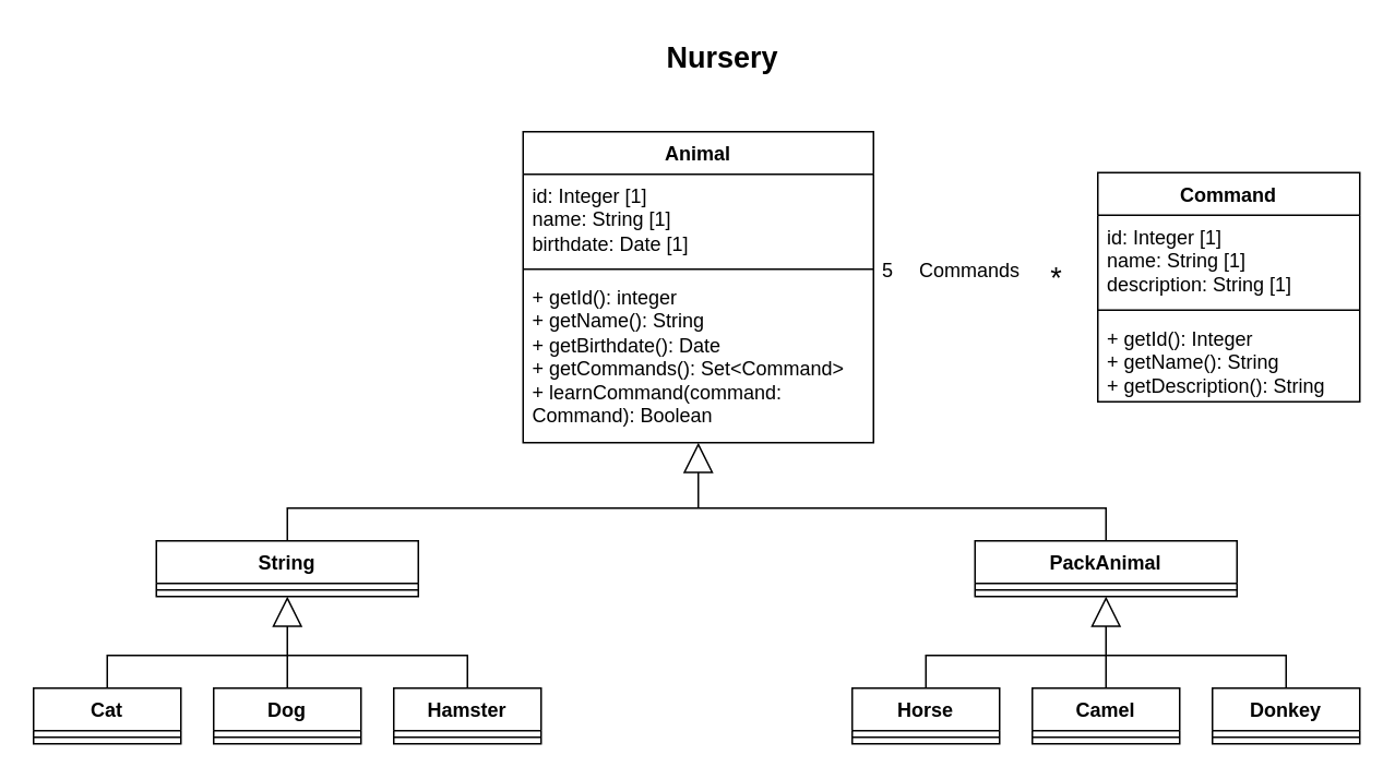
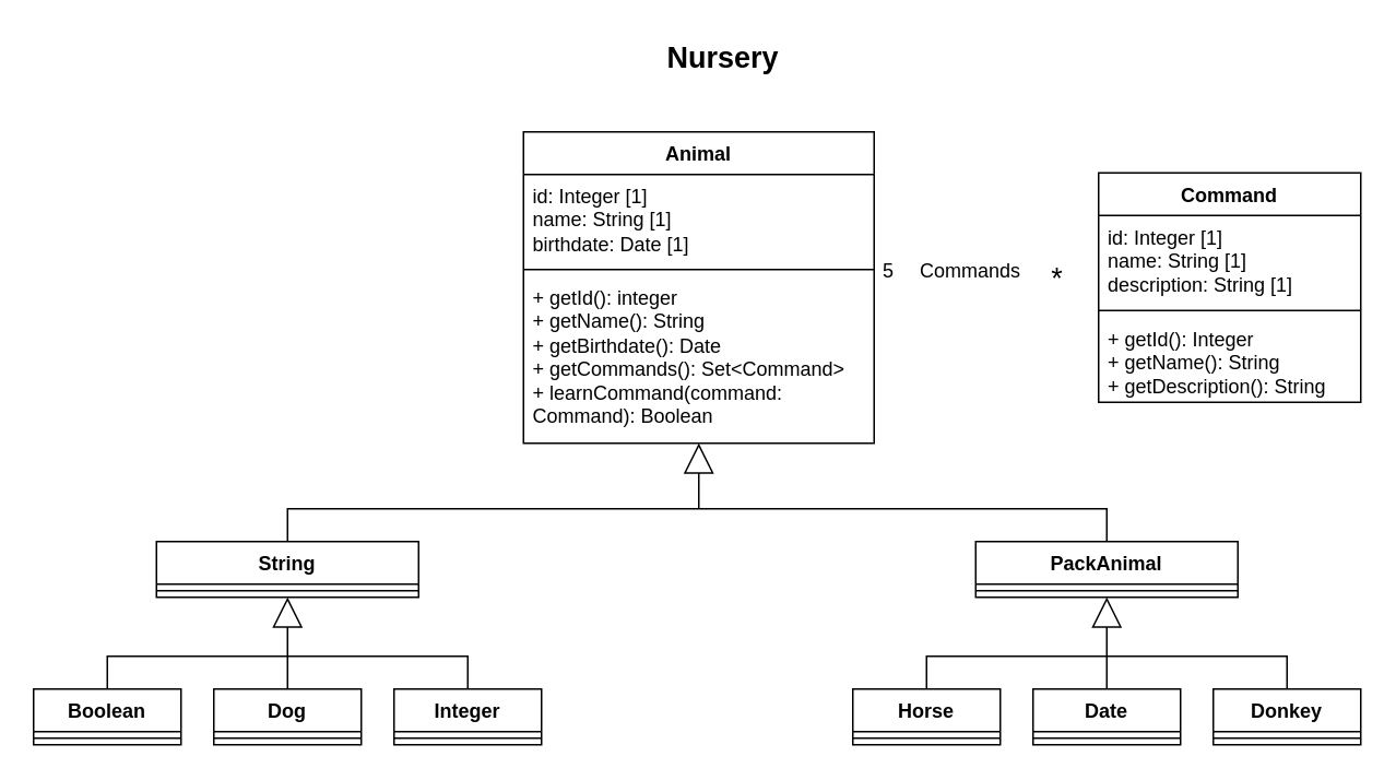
  <mxCell id="0" />
  <mxCell id="1" parent="0" />
  <mxCell id="2" value="Animal" style="swimlane;fontStyle=1;align=center;verticalAlign=top;childLayout=stackLayout;horizontal=1;startSize=26;horizontalStack=0;resizeParent=1;resizeParentMax=0;resizeLast=0;collapsible=1;marginBottom=0;whiteSpace=wrap;html=1;" parent="1" vertex="1"><mxGeometry x="319" y="80" width="214" height="190" as="geometry" /></mxCell>
  <mxCell id="3" value="&lt;div&gt;id: Integer [1]&lt;/div&gt;name: String [1]&lt;div&gt;birthdate: Date [1]&lt;/div&gt;" style="text;strokeColor=none;fillColor=none;align=left;verticalAlign=top;spacingLeft=4;spacingRight=4;overflow=hidden;rotatable=0;points=[[0,0.5],[1,0.5]];portConstraint=eastwest;whiteSpace=wrap;html=1;" parent="2" vertex="1"><mxGeometry y="26" width="214" height="54" as="geometry" /></mxCell>
  <mxCell id="4" value="" style="line;strokeWidth=1;fillColor=none;align=left;verticalAlign=middle;spacingTop=-1;spacingLeft=3;spacingRight=3;rotatable=0;labelPosition=right;points=[];portConstraint=eastwest;strokeColor=inherit;" parent="2" vertex="1"><mxGeometry y="80" width="214" height="8" as="geometry" /></mxCell>
  <mxCell id="5" value="&lt;div&gt;+ getId(): integer&lt;/div&gt;&lt;div&gt;+ getName(): String&lt;/div&gt;&lt;div&gt;+ getBirthdate(): Date&lt;/div&gt;+ getCommands(): Set&amp;lt;Command&amp;gt;&lt;div&gt;+ learnCommand(command: Command): Boolean&lt;/div&gt;" style="text;strokeColor=none;fillColor=none;align=left;verticalAlign=top;spacingLeft=4;spacingRight=4;overflow=hidden;rotatable=0;points=[[0,0.5],[1,0.5]];portConstraint=eastwest;whiteSpace=wrap;html=1;" parent="2" vertex="1"><mxGeometry y="88" width="214" height="102" as="geometry" /></mxCell>
  <mxCell id="6" value="Nursery" style="text;html=1;align=center;verticalAlign=middle;whiteSpace=wrap;rounded=0;fontSize=18;fontStyle=1" parent="1" vertex="1"><mxGeometry x="411" y="20" width="60" height="30" as="geometry" /></mxCell>
  <mxCell id="7" value="Command" style="swimlane;fontStyle=1;align=center;verticalAlign=top;childLayout=stackLayout;horizontal=1;startSize=26;horizontalStack=0;resizeParent=1;resizeParentMax=0;resizeLast=0;collapsible=1;marginBottom=0;whiteSpace=wrap;html=1;" parent="1" vertex="1"><mxGeometry x="670" y="105" width="160" height="140" as="geometry" /></mxCell>
  <mxCell id="8" value="id: Integer [1]&lt;div&gt;name: String [1]&lt;/div&gt;&lt;div&gt;description: String [1]&lt;/div&gt;" style="text;strokeColor=none;fillColor=none;align=left;verticalAlign=top;spacingLeft=4;spacingRight=4;overflow=hidden;rotatable=0;points=[[0,0.5],[1,0.5]];portConstraint=eastwest;whiteSpace=wrap;html=1;" parent="7" vertex="1"><mxGeometry y="26" width="160" height="54" as="geometry" /></mxCell>
  <mxCell id="9" value="" style="line;strokeWidth=1;fillColor=none;align=left;verticalAlign=middle;spacingTop=-1;spacingLeft=3;spacingRight=3;rotatable=0;labelPosition=right;points=[];portConstraint=eastwest;strokeColor=inherit;" parent="7" vertex="1"><mxGeometry y="80" width="160" height="8" as="geometry" /></mxCell>
  <mxCell id="10" value="&lt;div&gt;+ getId(): Integer&lt;/div&gt;+ getName(): String&lt;div&gt;+ getDescription(): String&lt;/div&gt;" style="text;strokeColor=none;fillColor=none;align=left;verticalAlign=top;spacingLeft=4;spacingRight=4;overflow=hidden;rotatable=0;points=[[0,0.5],[1,0.5]];portConstraint=eastwest;whiteSpace=wrap;html=1;" parent="7" vertex="1"><mxGeometry y="88" width="160" height="52" as="geometry" /></mxCell>
  <mxCell id="11" value="String" style="swimlane;fontStyle=1;align=center;verticalAlign=top;childLayout=stackLayout;horizontal=1;startSize=26;horizontalStack=0;resizeParent=1;resizeParentMax=0;resizeLast=0;collapsible=1;marginBottom=0;whiteSpace=wrap;html=1;" parent="1" vertex="1"><mxGeometry x="95" y="330" width="160" height="34" as="geometry" /></mxCell>
  <mxCell id="12" value="" style="line;strokeWidth=1;fillColor=none;align=left;verticalAlign=middle;spacingTop=-1;spacingLeft=3;spacingRight=3;rotatable=0;labelPosition=right;points=[];portConstraint=eastwest;strokeColor=inherit;" parent="11" vertex="1"><mxGeometry y="26" width="160" height="8" as="geometry" /></mxCell>
- <mxCell id="13" value="Cat" style="swimlane;fontStyle=1;align=center;verticalAlign=top;childLayout=stackLayout;horizontal=1;startSize=26;horizontalStack=0;resizeParent=1;resizeParentMax=0;resizeLast=0;collapsible=1;marginBottom=0;whiteSpace=wrap;html=1;" parent="1" vertex="1"><mxGeometry x="20" y="420" width="90" height="34" as="geometry"><mxRectangle x="10" y="410" width="60" height="30" as="alternateBounds" /></mxGeometry></mxCell>
+ <mxCell id="13" value="Boolean" style="swimlane;fontStyle=1;align=center;verticalAlign=top;childLayout=stackLayout;horizontal=1;startSize=26;horizontalStack=0;resizeParent=1;resizeParentMax=0;resizeLast=0;collapsible=1;marginBottom=0;whiteSpace=wrap;html=1;" parent="1" vertex="1"><mxGeometry x="20" y="420" width="90" height="34" as="geometry"><mxRectangle x="10" y="410" width="60" height="30" as="alternateBounds" /></mxGeometry></mxCell>
  <mxCell id="14" value="" style="line;strokeWidth=1;fillColor=none;align=left;verticalAlign=middle;spacingTop=-1;spacingLeft=3;spacingRight=3;rotatable=0;labelPosition=right;points=[];portConstraint=eastwest;strokeColor=inherit;" parent="13" vertex="1"><mxGeometry y="26" width="90" height="8" as="geometry" /></mxCell>
  <mxCell id="15" value="Dog" style="swimlane;fontStyle=1;align=center;verticalAlign=top;childLayout=stackLayout;horizontal=1;startSize=26;horizontalStack=0;resizeParent=1;resizeParentMax=0;resizeLast=0;collapsible=1;marginBottom=0;whiteSpace=wrap;html=1;" parent="1" vertex="1"><mxGeometry x="130" y="420" width="90" height="34" as="geometry"><mxRectangle x="10" y="410" width="60" height="30" as="alternateBounds" /></mxGeometry></mxCell>
  <mxCell id="16" value="" style="line;strokeWidth=1;fillColor=none;align=left;verticalAlign=middle;spacingTop=-1;spacingLeft=3;spacingRight=3;rotatable=0;labelPosition=right;points=[];portConstraint=eastwest;strokeColor=inherit;" parent="15" vertex="1"><mxGeometry y="26" width="90" height="8" as="geometry" /></mxCell>
- <mxCell id="17" value="Hamster" style="swimlane;fontStyle=1;align=center;verticalAlign=top;childLayout=stackLayout;horizontal=1;startSize=26;horizontalStack=0;resizeParent=1;resizeParentMax=0;resizeLast=0;collapsible=1;marginBottom=0;whiteSpace=wrap;html=1;" parent="1" vertex="1"><mxGeometry x="240" y="420" width="90" height="34" as="geometry"><mxRectangle x="10" y="410" width="60" height="30" as="alternateBounds" /></mxGeometry></mxCell>
+ <mxCell id="17" value="Integer" style="swimlane;fontStyle=1;align=center;verticalAlign=top;childLayout=stackLayout;horizontal=1;startSize=26;horizontalStack=0;resizeParent=1;resizeParentMax=0;resizeLast=0;collapsible=1;marginBottom=0;whiteSpace=wrap;html=1;" parent="1" vertex="1"><mxGeometry x="240" y="420" width="90" height="34" as="geometry"><mxRectangle x="10" y="410" width="60" height="30" as="alternateBounds" /></mxGeometry></mxCell>
  <mxCell id="18" value="" style="line;strokeWidth=1;fillColor=none;align=left;verticalAlign=middle;spacingTop=-1;spacingLeft=3;spacingRight=3;rotatable=0;labelPosition=right;points=[];portConstraint=eastwest;strokeColor=inherit;" parent="17" vertex="1"><mxGeometry y="26" width="90" height="8" as="geometry" /></mxCell>
  <mxCell id="19" value="PackAnimal" style="swimlane;fontStyle=1;align=center;verticalAlign=top;childLayout=stackLayout;horizontal=1;startSize=26;horizontalStack=0;resizeParent=1;resizeParentMax=0;resizeLast=0;collapsible=1;marginBottom=0;whiteSpace=wrap;html=1;" parent="1" vertex="1"><mxGeometry x="595" y="330" width="160" height="34" as="geometry" /></mxCell>
  <mxCell id="20" value="" style="line;strokeWidth=1;fillColor=none;align=left;verticalAlign=middle;spacingTop=-1;spacingLeft=3;spacingRight=3;rotatable=0;labelPosition=right;points=[];portConstraint=eastwest;strokeColor=inherit;" parent="19" vertex="1"><mxGeometry y="26" width="160" height="8" as="geometry" /></mxCell>
  <mxCell id="21" value="Horse" style="swimlane;fontStyle=1;align=center;verticalAlign=top;childLayout=stackLayout;horizontal=1;startSize=26;horizontalStack=0;resizeParent=1;resizeParentMax=0;resizeLast=0;collapsible=1;marginBottom=0;whiteSpace=wrap;html=1;" parent="1" vertex="1"><mxGeometry x="520" y="420" width="90" height="34" as="geometry"><mxRectangle x="10" y="410" width="60" height="30" as="alternateBounds" /></mxGeometry></mxCell>
  <mxCell id="22" value="" style="line;strokeWidth=1;fillColor=none;align=left;verticalAlign=middle;spacingTop=-1;spacingLeft=3;spacingRight=3;rotatable=0;labelPosition=right;points=[];portConstraint=eastwest;strokeColor=inherit;" parent="21" vertex="1"><mxGeometry y="26" width="90" height="8" as="geometry" /></mxCell>
- <mxCell id="23" value="Camel" style="swimlane;fontStyle=1;align=center;verticalAlign=top;childLayout=stackLayout;horizontal=1;startSize=26;horizontalStack=0;resizeParent=1;resizeParentMax=0;resizeLast=0;collapsible=1;marginBottom=0;whiteSpace=wrap;html=1;" parent="1" vertex="1"><mxGeometry x="630" y="420" width="90" height="34" as="geometry"><mxRectangle x="10" y="410" width="60" height="30" as="alternateBounds" /></mxGeometry></mxCell>
+ <mxCell id="23" value="Date" style="swimlane;fontStyle=1;align=center;verticalAlign=top;childLayout=stackLayout;horizontal=1;startSize=26;horizontalStack=0;resizeParent=1;resizeParentMax=0;resizeLast=0;collapsible=1;marginBottom=0;whiteSpace=wrap;html=1;" parent="1" vertex="1"><mxGeometry x="630" y="420" width="90" height="34" as="geometry"><mxRectangle x="10" y="410" width="60" height="30" as="alternateBounds" /></mxGeometry></mxCell>
  <mxCell id="24" value="" style="line;strokeWidth=1;fillColor=none;align=left;verticalAlign=middle;spacingTop=-1;spacingLeft=3;spacingRight=3;rotatable=0;labelPosition=right;points=[];portConstraint=eastwest;strokeColor=inherit;" parent="23" vertex="1"><mxGeometry y="26" width="90" height="8" as="geometry" /></mxCell>
  <mxCell id="25" value="Donkey" style="swimlane;fontStyle=1;align=center;verticalAlign=top;childLayout=stackLayout;horizontal=1;startSize=26;horizontalStack=0;resizeParent=1;resizeParentMax=0;resizeLast=0;collapsible=1;marginBottom=0;whiteSpace=wrap;html=1;" parent="1" vertex="1"><mxGeometry x="740" y="420" width="90" height="34" as="geometry"><mxRectangle x="10" y="410" width="60" height="30" as="alternateBounds" /></mxGeometry></mxCell>
  <mxCell id="26" value="" style="line;strokeWidth=1;fillColor=none;align=left;verticalAlign=middle;spacingTop=-1;spacingLeft=3;spacingRight=3;rotatable=0;labelPosition=right;points=[];portConstraint=eastwest;strokeColor=inherit;" parent="25" vertex="1"><mxGeometry y="26" width="90" height="8" as="geometry" /></mxCell>
  <mxCell id="27" value="" style="endArrow=block;endSize=16;endFill=0;html=1;rounded=0;" parent="1" source="15" target="11" edge="1"><mxGeometry x="0.008" width="160" relative="1" as="geometry"><mxPoint x="175" y="400" as="sourcePoint" /><mxPoint x="186.28" y="614" as="targetPoint" /><mxPoint as="offset" /></mxGeometry></mxCell>
  <mxCell id="28" value="" style="endArrow=none;html=1;rounded=0;exitX=0.5;exitY=0;exitDx=0;exitDy=0;entryX=0.5;entryY=0;entryDx=0;entryDy=0;" parent="1" source="13" target="17" edge="1"><mxGeometry width="50" height="50" relative="1" as="geometry"><mxPoint x="400" y="410" as="sourcePoint" /><mxPoint x="450" y="360" as="targetPoint" /><Array as="points"><mxPoint x="65" y="400" /><mxPoint x="180" y="400" /><mxPoint x="285" y="400" /></Array></mxGeometry></mxCell>
  <mxCell id="29" value="" style="endArrow=block;endSize=16;endFill=0;html=1;rounded=0;" parent="1" source="23" target="19" edge="1"><mxGeometry x="0.008" width="160" relative="1" as="geometry"><mxPoint x="731" y="390" as="sourcePoint" /><mxPoint x="675" y="426" as="targetPoint" /><mxPoint as="offset" /></mxGeometry></mxCell>
  <mxCell id="30" value="" style="endArrow=none;html=1;rounded=0;exitX=0.5;exitY=0;exitDx=0;exitDy=0;entryX=0.5;entryY=0;entryDx=0;entryDy=0;" parent="1" edge="1"><mxGeometry width="50" height="50" relative="1" as="geometry"><mxPoint x="565" y="420" as="sourcePoint" /><mxPoint x="785" y="420" as="targetPoint" /><Array as="points"><mxPoint x="565" y="400" /><mxPoint x="680" y="400" /><mxPoint x="785" y="400" /></Array></mxGeometry></mxCell>
  <mxCell id="31" value="" style="endArrow=none;html=1;rounded=0;" parent="1" source="11" target="19" edge="1"><mxGeometry width="50" height="50" relative="1" as="geometry"><mxPoint x="271" y="400" as="sourcePoint" /><mxPoint x="321" y="350" as="targetPoint" /><Array as="points"><mxPoint x="175" y="310" /><mxPoint x="675" y="310" /></Array></mxGeometry></mxCell>
  <mxCell id="32" value="" style="endArrow=block;endSize=16;endFill=0;html=1;rounded=0;" parent="1" target="5" edge="1"><mxGeometry x="0.008" width="160" relative="1" as="geometry"><mxPoint x="426" y="310" as="sourcePoint" /><mxPoint x="425.86" y="230" as="targetPoint" /><mxPoint as="offset" /></mxGeometry></mxCell>
  <mxCell id="33" value="*" style="text;html=1;align=center;verticalAlign=middle;whiteSpace=wrap;rounded=0;fontSize=18;" parent="1" vertex="1"><mxGeometry x="630" y="160" width="30" height="20" as="geometry" /></mxCell>
  <mxCell id="34" value="Commands" style="text;html=1;align=center;verticalAlign=middle;whiteSpace=wrap;rounded=0;" parent="1" vertex="1"><mxGeometry x="562" y="150" width="60" height="30" as="geometry" /></mxCell>
  <mxCell id="35" value="5" style="text;html=1;align=center;verticalAlign=middle;whiteSpace=wrap;rounded=0;" parent="1" vertex="1"><mxGeometry x="512" y="150" width="60" height="30" as="geometry" /></mxCell>
